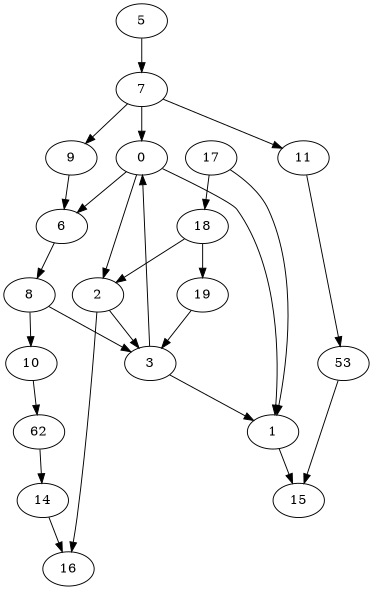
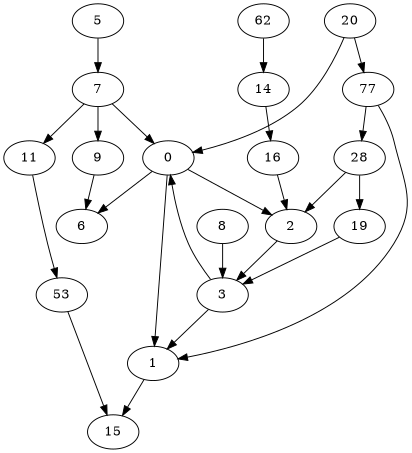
  digraph {
    n1 [label=0]
    2
    1
    6
    3
    15
    8
-   10
    5
    7
    9
    11
    n13 [label=62]
    n14 [label=53]
    14
    16
-   17
-   18
+   17 [label=77]
+   18 [label=28]
    19
+   20
    n1 -> 2
    n1 -> 1
    n1 -> 6
    2 -> 3
    1 -> 15
-   6 -> 8
    3 -> n1
    3 -> 1
    8 -> 3
-   8 -> 10
-   10 -> n13
    5 -> 7
    7 -> n1
    7 -> 9
    7 -> 11
    9 -> 6
    11 -> n14
    n13 -> 14
    n14 -> 15
    14 -> 16
-   2 -> 16
+   16 -> 2
    17 -> 1
    17 -> 18
    18 -> 2
    18 -> 19
    19 -> 3
+   20 -> n1
+   20 -> 17
  }
